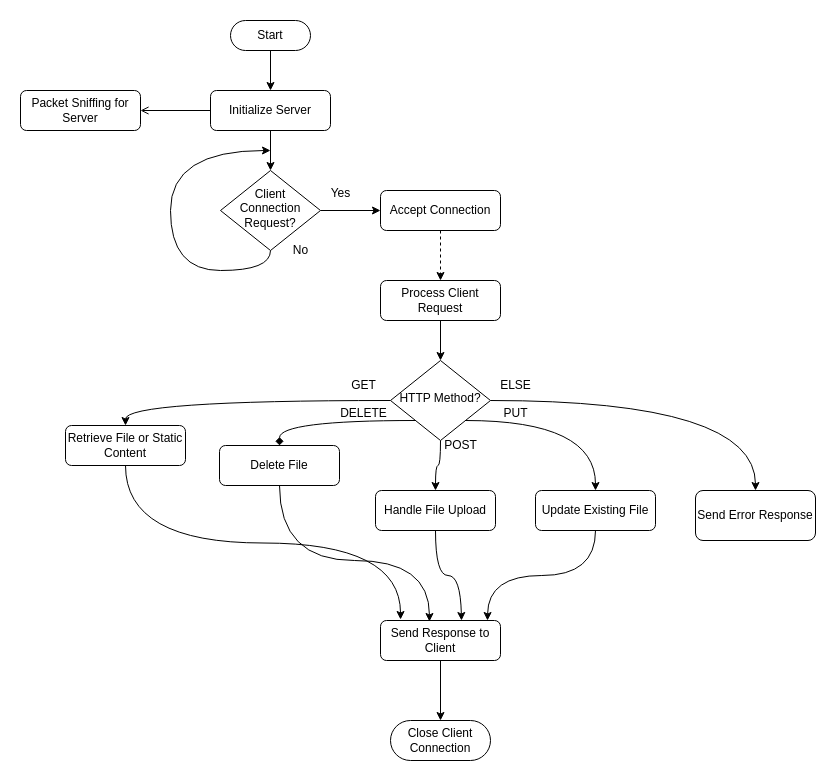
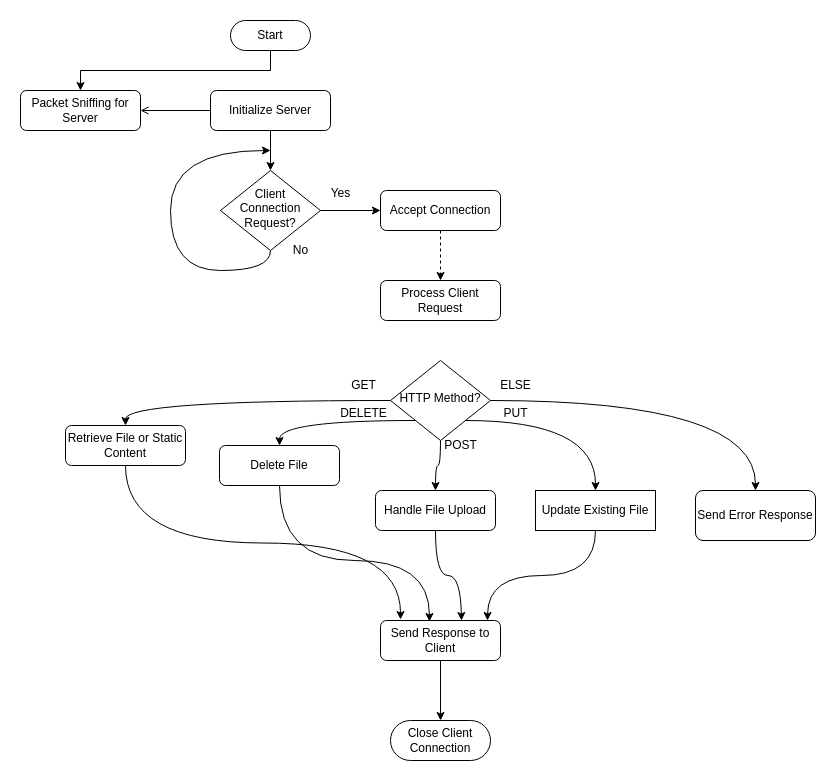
  <mxCell id="0" />
  <mxCell id="1" parent="0" />
- <mxCell id="2" style="edgeStyle=orthogonalEdgeStyle;rounded=0;orthogonalLoop=1;jettySize=auto;html=1;exitX=0.5;exitY=0.5;exitDx=0;exitDy=15;exitPerimeter=0;" edge="1" parent="1" source="3" target="6"><mxGeometry relative="1" as="geometry" /></mxCell>
+ <mxCell id="2" style="edgeStyle=orthogonalEdgeStyle;rounded=0;orthogonalLoop=1;jettySize=auto;html=1;exitX=0.5;exitY=0.5;exitDx=0;exitDy=15;exitPerimeter=0;" edge="1" parent="1" source="3" target="7"><mxGeometry relative="1" as="geometry" /></mxCell>
  <mxCell id="3" value="Start" style="html=1;dashed=0;whiteSpace=wrap;shape=mxgraph.dfd.start" vertex="1" parent="1"><mxGeometry x="230" y="20" width="80" height="30" as="geometry" /></mxCell>
  <mxCell id="4" style="edgeStyle=orthogonalEdgeStyle;rounded=0;orthogonalLoop=1;jettySize=auto;html=1;exitX=0.5;exitY=1;exitDx=0;exitDy=0;entryX=0.5;entryY=0;entryDx=0;entryDy=0;" edge="1" parent="1" source="6" target="10"><mxGeometry relative="1" as="geometry" /></mxCell>
  <mxCell id="5" style="edgeStyle=orthogonalEdgeStyle;rounded=0;orthogonalLoop=1;jettySize=auto;html=1;exitX=0;exitY=0.5;exitDx=0;exitDy=0;endArrow=open;" edge="1" parent="1" source="6" target="7"><mxGeometry relative="1" as="geometry" /></mxCell>
  <mxCell id="6" value="Initialize Server" style="rounded=1;whiteSpace=wrap;html=1;fontSize=12;glass=0;strokeWidth=1;shadow=0;" vertex="1" parent="1"><mxGeometry x="210" y="90" width="120" height="40" as="geometry" /></mxCell>
  <mxCell id="7" value="Packet Sniffing for Server" style="rounded=1;whiteSpace=wrap;html=1;fontSize=12;glass=0;strokeWidth=1;shadow=0;" vertex="1" parent="1"><mxGeometry x="20" y="90" width="120" height="40" as="geometry" /></mxCell>
  <mxCell id="8" style="edgeStyle=orthogonalEdgeStyle;rounded=0;orthogonalLoop=1;jettySize=auto;html=1;exitX=1;exitY=0.5;exitDx=0;exitDy=0;" edge="1" parent="1" source="10" target="12"><mxGeometry relative="1" as="geometry" /></mxCell>
  <mxCell id="9" style="edgeStyle=orthogonalEdgeStyle;rounded=0;orthogonalLoop=1;jettySize=auto;html=1;exitX=0.5;exitY=1;exitDx=0;exitDy=0;curved=1;" edge="1" parent="1" source="10"><mxGeometry relative="1" as="geometry"><mxPoint x="270" y="150" as="targetPoint" /><Array as="points"><mxPoint x="270" y="270" /><mxPoint x="170" y="270" /><mxPoint x="170" y="150" /></Array></mxGeometry></mxCell>
  <mxCell id="10" value="Client Connection Request?" style="rhombus;whiteSpace=wrap;html=1;shadow=0;fontFamily=Helvetica;fontSize=12;align=center;strokeWidth=1;spacing=6;spacingTop=-4;" vertex="1" parent="1"><mxGeometry x="220" y="170" width="100" height="80" as="geometry" /></mxCell>
  <mxCell id="11" style="edgeStyle=orthogonalEdgeStyle;rounded=0;orthogonalLoop=1;jettySize=auto;html=1;exitX=0.5;exitY=1;exitDx=0;exitDy=0;dashed=1;" edge="1" parent="1" source="12" target="14"><mxGeometry relative="1" as="geometry" /></mxCell>
  <mxCell id="12" value="Accept Connection" style="rounded=1;whiteSpace=wrap;html=1;fontSize=12;glass=0;strokeWidth=1;shadow=0;" vertex="1" parent="1"><mxGeometry x="380" y="190" width="120" height="40" as="geometry" /></mxCell>
- <mxCell id="13" style="edgeStyle=orthogonalEdgeStyle;rounded=0;orthogonalLoop=1;jettySize=auto;html=1;exitX=0.5;exitY=1;exitDx=0;exitDy=0;entryX=0.5;entryY=0;entryDx=0;entryDy=0;" edge="1" parent="1" source="14" target="20"><mxGeometry relative="1" as="geometry" /></mxCell>
  <mxCell id="14" value="Process Client Request" style="rounded=1;whiteSpace=wrap;html=1;fontSize=12;glass=0;strokeWidth=1;shadow=0;" vertex="1" parent="1"><mxGeometry x="380" y="280" width="120" height="40" as="geometry" /></mxCell>
  <mxCell id="15" style="edgeStyle=orthogonalEdgeStyle;rounded=0;orthogonalLoop=1;jettySize=auto;html=1;exitX=0.5;exitY=1;exitDx=0;exitDy=0;curved=1;" edge="1" parent="1" source="20" target="23"><mxGeometry relative="1" as="geometry" /></mxCell>
- <mxCell id="16" style="edgeStyle=orthogonalEdgeStyle;rounded=0;orthogonalLoop=1;jettySize=auto;html=1;exitX=0;exitY=1;exitDx=0;exitDy=0;entryX=0.5;entryY=0;entryDx=0;entryDy=0;curved=1;endArrow=diamond;" edge="1" parent="1" source="20" target="25"><mxGeometry relative="1" as="geometry" /></mxCell>
+ <mxCell id="16" style="edgeStyle=orthogonalEdgeStyle;rounded=0;orthogonalLoop=1;jettySize=auto;html=1;exitX=0;exitY=1;exitDx=0;exitDy=0;entryX=0.5;entryY=0;entryDx=0;entryDy=0;curved=1;" edge="1" parent="1" source="20" target="25"><mxGeometry relative="1" as="geometry" /></mxCell>
  <mxCell id="17" style="edgeStyle=orthogonalEdgeStyle;rounded=0;orthogonalLoop=1;jettySize=auto;html=1;exitX=0;exitY=0.5;exitDx=0;exitDy=0;entryX=0.5;entryY=0;entryDx=0;entryDy=0;curved=1;" edge="1" parent="1" source="20" target="21"><mxGeometry relative="1" as="geometry" /></mxCell>
  <mxCell id="18" style="edgeStyle=orthogonalEdgeStyle;rounded=0;orthogonalLoop=1;jettySize=auto;html=1;exitX=1;exitY=0.5;exitDx=0;exitDy=0;curved=1;" edge="1" parent="1" source="20" target="30"><mxGeometry relative="1" as="geometry" /></mxCell>
  <mxCell id="19" style="edgeStyle=orthogonalEdgeStyle;rounded=0;orthogonalLoop=1;jettySize=auto;html=1;exitX=1;exitY=1;exitDx=0;exitDy=0;entryX=0.5;entryY=0;entryDx=0;entryDy=0;curved=1;" edge="1" parent="1" source="20" target="24"><mxGeometry relative="1" as="geometry" /></mxCell>
  <mxCell id="20" value="HTTP Method?" style="rhombus;whiteSpace=wrap;html=1;shadow=0;fontFamily=Helvetica;fontSize=12;align=center;strokeWidth=1;spacing=6;spacingTop=-4;" vertex="1" parent="1"><mxGeometry x="390" y="360" width="100" height="80" as="geometry" /></mxCell>
  <mxCell id="21" value="Retrieve File or Static Content" style="rounded=1;whiteSpace=wrap;html=1;fontSize=12;glass=0;strokeWidth=1;shadow=0;" vertex="1" parent="1"><mxGeometry x="65" y="425" width="120" height="40" as="geometry" /></mxCell>
  <mxCell id="22" style="edgeStyle=orthogonalEdgeStyle;rounded=0;orthogonalLoop=1;jettySize=auto;html=1;exitX=0.5;exitY=1;exitDx=0;exitDy=0;curved=1;" edge="1" parent="1" source="23"><mxGeometry relative="1" as="geometry"><mxPoint x="461" y="620" as="targetPoint" /><Array as="points"><mxPoint x="435" y="575" /><mxPoint x="460" y="575" /><mxPoint x="460" y="620" /></Array></mxGeometry></mxCell>
  <mxCell id="23" value="Handle File Upload" style="rounded=1;whiteSpace=wrap;html=1;fontSize=12;glass=0;strokeWidth=1;shadow=0;" vertex="1" parent="1"><mxGeometry x="375" y="490" width="120" height="40" as="geometry" /></mxCell>
- <mxCell id="24" value="Update Existing File" style="rounded=1;whiteSpace=wrap;html=1;fontSize=12;glass=0;strokeWidth=1;shadow=0;" vertex="1" parent="1"><mxGeometry x="535" y="490" width="120" height="40" as="geometry" /></mxCell>
+ <mxCell id="24" value="Update Existing File" style="whiteSpace=wrap;html=1;fontSize=12;glass=0;strokeWidth=1;shadow=0;rounded=0;" vertex="1" parent="1"><mxGeometry x="535" y="490" width="120" height="40" as="geometry" /></mxCell>
  <mxCell id="25" value="Delete File" style="rounded=1;whiteSpace=wrap;html=1;fontSize=12;glass=0;strokeWidth=1;shadow=0;" vertex="1" parent="1"><mxGeometry x="219" y="445" width="120" height="40" as="geometry" /></mxCell>
  <mxCell id="26" value="Send Response to Client" style="rounded=1;whiteSpace=wrap;html=1;fontSize=12;glass=0;strokeWidth=1;shadow=0;" vertex="1" parent="1"><mxGeometry x="380" y="620" width="120" height="40" as="geometry" /></mxCell>
  <mxCell id="27" value="Close Client Connection" style="html=1;dashed=0;whiteSpace=wrap;shape=mxgraph.dfd.start" vertex="1" parent="1"><mxGeometry x="390" y="720" width="100" height="40" as="geometry" /></mxCell>
  <mxCell id="28" value="Yes" style="text;html=1;align=center;verticalAlign=middle;resizable=0;points=[];autosize=1;strokeColor=none;fillColor=none;" vertex="1" parent="1"><mxGeometry x="320" y="178" width="40" height="30" as="geometry" /></mxCell>
  <mxCell id="29" value="No" style="text;html=1;align=center;verticalAlign=middle;resizable=0;points=[];autosize=1;strokeColor=none;fillColor=none;" vertex="1" parent="1"><mxGeometry x="280" y="235" width="40" height="30" as="geometry" /></mxCell>
  <mxCell id="30" value="Send Error Response" style="rounded=1;whiteSpace=wrap;html=1;fontSize=12;glass=0;strokeWidth=1;shadow=0;" vertex="1" parent="1"><mxGeometry x="695" y="490" width="120" height="50" as="geometry" /></mxCell>
  <mxCell id="31" value="GET" style="text;html=1;align=center;verticalAlign=middle;resizable=0;points=[];autosize=1;strokeColor=none;fillColor=none;" vertex="1" parent="1"><mxGeometry x="338" y="370" width="50" height="30" as="geometry" /></mxCell>
  <mxCell id="32" value="POST" style="text;html=1;align=center;verticalAlign=middle;resizable=0;points=[];autosize=1;strokeColor=none;fillColor=none;" vertex="1" parent="1"><mxGeometry x="430" y="430" width="60" height="30" as="geometry" /></mxCell>
  <mxCell id="33" value="PUT" style="text;html=1;align=center;verticalAlign=middle;resizable=0;points=[];autosize=1;strokeColor=none;fillColor=none;" vertex="1" parent="1"><mxGeometry x="490" y="398" width="50" height="30" as="geometry" /></mxCell>
  <mxCell id="34" value="DELETE" style="text;html=1;align=center;verticalAlign=middle;resizable=0;points=[];autosize=1;strokeColor=none;fillColor=none;" vertex="1" parent="1"><mxGeometry x="328" y="398" width="70" height="30" as="geometry" /></mxCell>
  <mxCell id="35" value="ELSE" style="text;html=1;align=center;verticalAlign=middle;resizable=0;points=[];autosize=1;strokeColor=none;fillColor=none;" vertex="1" parent="1"><mxGeometry x="490" y="370" width="50" height="30" as="geometry" /></mxCell>
  <mxCell id="36" style="edgeStyle=orthogonalEdgeStyle;rounded=0;orthogonalLoop=1;jettySize=auto;html=1;exitX=0.5;exitY=1;exitDx=0;exitDy=0;entryX=0.167;entryY=-0.025;entryDx=0;entryDy=0;entryPerimeter=0;curved=1;" edge="1" parent="1" source="21" target="26"><mxGeometry relative="1" as="geometry" /></mxCell>
  <mxCell id="37" style="edgeStyle=orthogonalEdgeStyle;rounded=0;orthogonalLoop=1;jettySize=auto;html=1;exitX=0.5;exitY=1;exitDx=0;exitDy=0;entryX=0.408;entryY=0.025;entryDx=0;entryDy=0;entryPerimeter=0;curved=1;" edge="1" parent="1" source="25" target="26"><mxGeometry relative="1" as="geometry"><Array as="points"><mxPoint x="279" y="560" /><mxPoint x="429" y="560" /></Array></mxGeometry></mxCell>
  <mxCell id="38" style="edgeStyle=orthogonalEdgeStyle;rounded=0;orthogonalLoop=1;jettySize=auto;html=1;exitX=0.5;exitY=1;exitDx=0;exitDy=0;curved=1;" edge="1" parent="1" source="24"><mxGeometry relative="1" as="geometry"><mxPoint x="487" y="620" as="targetPoint" /></mxGeometry></mxCell>
  <mxCell id="39" style="edgeStyle=orthogonalEdgeStyle;rounded=0;orthogonalLoop=1;jettySize=auto;html=1;exitX=0.5;exitY=1;exitDx=0;exitDy=0;entryX=0.5;entryY=0.5;entryDx=0;entryDy=-20;entryPerimeter=0;" edge="1" parent="1" source="26" target="27"><mxGeometry relative="1" as="geometry" /></mxCell>
